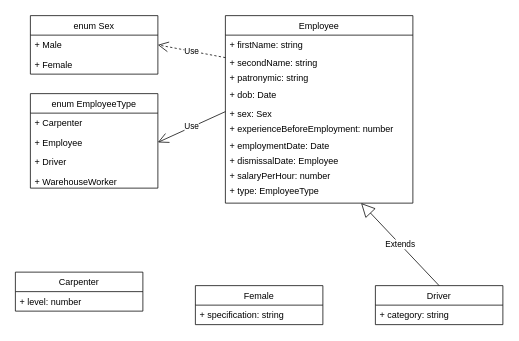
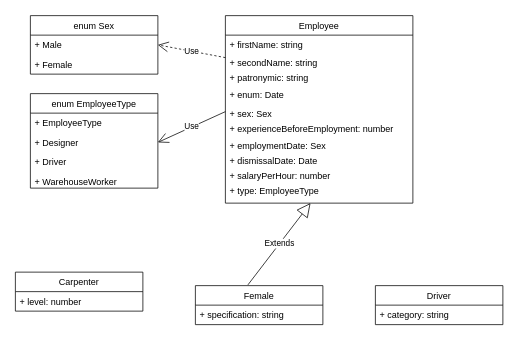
  <mxCell id="0" />
  <mxCell id="1" parent="0" />
  <mxCell id="2" value="Employee" style="swimlane;fontStyle=0;childLayout=stackLayout;horizontal=1;startSize=26;fillColor=none;horizontalStack=0;resizeParent=1;resizeParentMax=0;resizeLast=0;collapsible=1;marginBottom=0;" parent="1" vertex="1"><mxGeometry x="300" y="20" width="250" height="250" as="geometry" /></mxCell>
  <mxCell id="3" value="+ firstName: string" style="text;strokeColor=none;fillColor=none;align=left;verticalAlign=top;spacingLeft=4;spacingRight=4;overflow=hidden;rotatable=0;points=[[0,0.5],[1,0.5]];portConstraint=eastwest;" parent="2" vertex="1"><mxGeometry y="26" width="250" height="24" as="geometry" /></mxCell>
  <mxCell id="4" value="+ secondName: string" style="text;strokeColor=none;fillColor=none;align=left;verticalAlign=top;spacingLeft=4;spacingRight=4;overflow=hidden;rotatable=0;points=[[0,0.5],[1,0.5]];portConstraint=eastwest;" parent="2" vertex="1"><mxGeometry y="50" width="250" height="20" as="geometry" /></mxCell>
  <mxCell id="5" value="+ patronymic: string" style="text;strokeColor=none;fillColor=none;align=left;verticalAlign=top;spacingLeft=4;spacingRight=4;overflow=hidden;rotatable=0;points=[[0,0.5],[1,0.5]];portConstraint=eastwest;" parent="2" vertex="1"><mxGeometry y="70" width="250" height="22" as="geometry" /></mxCell>
- <mxCell id="6" value="+ dob: Date" style="text;strokeColor=none;fillColor=none;align=left;verticalAlign=top;spacingLeft=4;spacingRight=4;overflow=hidden;rotatable=0;points=[[0,0.5],[1,0.5]];portConstraint=eastwest;" parent="2" vertex="1"><mxGeometry y="92" width="250" height="26" as="geometry" /></mxCell>
+ <mxCell id="6" value="+ enum: Date" style="text;strokeColor=none;fillColor=none;align=left;verticalAlign=top;spacingLeft=4;spacingRight=4;overflow=hidden;rotatable=0;points=[[0,0.5],[1,0.5]];portConstraint=eastwest;" parent="2" vertex="1"><mxGeometry y="92" width="250" height="26" as="geometry" /></mxCell>
  <mxCell id="7" value="+ sex: Sex" style="text;strokeColor=none;fillColor=none;align=left;verticalAlign=top;spacingLeft=4;spacingRight=4;overflow=hidden;rotatable=0;points=[[0,0.5],[1,0.5]];portConstraint=eastwest;" parent="2" vertex="1"><mxGeometry y="118" width="250" height="20" as="geometry" /></mxCell>
  <mxCell id="8" value="+ experienceBeforeEmployment: number" style="text;strokeColor=none;fillColor=none;align=left;verticalAlign=top;spacingLeft=4;spacingRight=4;overflow=hidden;rotatable=0;points=[[0,0.5],[1,0.5]];portConstraint=eastwest;" parent="2" vertex="1"><mxGeometry y="138" width="250" height="22" as="geometry" /></mxCell>
- <mxCell id="9" value="+ employmentDate: Date" style="text;strokeColor=none;fillColor=none;align=left;verticalAlign=top;spacingLeft=4;spacingRight=4;overflow=hidden;rotatable=0;points=[[0,0.5],[1,0.5]];portConstraint=eastwest;" parent="2" vertex="1"><mxGeometry y="160" width="250" height="20" as="geometry" /></mxCell>
- <mxCell id="10" value="+ dismissalDate: Employee" style="text;strokeColor=none;fillColor=none;align=left;verticalAlign=top;spacingLeft=4;spacingRight=4;overflow=hidden;rotatable=0;points=[[0,0.5],[1,0.5]];portConstraint=eastwest;" vertex="1" parent="2"><mxGeometry y="180" width="250" height="20" as="geometry" /></mxCell>
+ <mxCell id="9" value="+ employmentDate: Sex" style="text;strokeColor=none;fillColor=none;align=left;verticalAlign=top;spacingLeft=4;spacingRight=4;overflow=hidden;rotatable=0;points=[[0,0.5],[1,0.5]];portConstraint=eastwest;" parent="2" vertex="1"><mxGeometry y="160" width="250" height="20" as="geometry" /></mxCell>
+ <mxCell id="10" value="+ dismissalDate: Date" style="text;strokeColor=none;fillColor=none;align=left;verticalAlign=top;spacingLeft=4;spacingRight=4;overflow=hidden;rotatable=0;points=[[0,0.5],[1,0.5]];portConstraint=eastwest;" vertex="1" parent="2"><mxGeometry y="180" width="250" height="20" as="geometry" /></mxCell>
  <mxCell id="11" value="+ salaryPerHour: number" style="text;strokeColor=none;fillColor=none;align=left;verticalAlign=top;spacingLeft=4;spacingRight=4;overflow=hidden;rotatable=0;points=[[0,0.5],[1,0.5]];portConstraint=eastwest;" parent="2" vertex="1"><mxGeometry y="200" width="250" height="20" as="geometry" /></mxCell>
  <mxCell id="12" value="+ type: EmployeeType" style="text;strokeColor=none;fillColor=none;align=left;verticalAlign=top;spacingLeft=4;spacingRight=4;overflow=hidden;rotatable=0;points=[[0,0.5],[1,0.5]];portConstraint=eastwest;" parent="2" vertex="1"><mxGeometry y="220" width="250" height="30" as="geometry" /></mxCell>
  <mxCell id="13" value="enum Sex" style="swimlane;fontStyle=0;childLayout=stackLayout;horizontal=1;startSize=26;fillColor=none;horizontalStack=0;resizeParent=1;resizeParentMax=0;resizeLast=0;collapsible=1;marginBottom=0;" parent="1" vertex="1"><mxGeometry x="40" y="20" width="170" height="78" as="geometry" /></mxCell>
  <mxCell id="14" value="+ Male" style="text;strokeColor=none;fillColor=none;align=left;verticalAlign=top;spacingLeft=4;spacingRight=4;overflow=hidden;rotatable=0;points=[[0,0.5],[1,0.5]];portConstraint=eastwest;" parent="13" vertex="1"><mxGeometry y="26" width="170" height="26" as="geometry" /></mxCell>
  <mxCell id="15" value="+ Female" style="text;strokeColor=none;fillColor=none;align=left;verticalAlign=top;spacingLeft=4;spacingRight=4;overflow=hidden;rotatable=0;points=[[0,0.5],[1,0.5]];portConstraint=eastwest;" parent="13" vertex="1"><mxGeometry y="52" width="170" height="26" as="geometry" /></mxCell>
  <mxCell id="16" value="Use" style="endArrow=open;endSize=12;dashed=1;html=1;entryX=1;entryY=0.5;entryDx=0;entryDy=0;exitX=0;exitY=0.5;exitDx=0;exitDy=0;" parent="1" target="14" edge="1"><mxGeometry width="160" relative="1" as="geometry"><mxPoint x="300" y="76" as="sourcePoint" /><mxPoint x="390" y="50" as="targetPoint" /></mxGeometry></mxCell>
  <mxCell id="17" value="enum EmployeeType" style="swimlane;fontStyle=0;childLayout=stackLayout;horizontal=1;startSize=26;fillColor=none;horizontalStack=0;resizeParent=1;resizeParentMax=0;resizeLast=0;collapsible=1;marginBottom=0;" parent="1" vertex="1"><mxGeometry x="40" y="124" width="170" height="126" as="geometry" /></mxCell>
- <mxCell id="18" value="+ Carpenter" style="text;strokeColor=none;fillColor=none;align=left;verticalAlign=top;spacingLeft=4;spacingRight=4;overflow=hidden;rotatable=0;points=[[0,0.5],[1,0.5]];portConstraint=eastwest;" parent="17" vertex="1"><mxGeometry y="26" width="170" height="26" as="geometry" /></mxCell>
- <mxCell id="19" value="+ Employee" style="text;strokeColor=none;fillColor=none;align=left;verticalAlign=top;spacingLeft=4;spacingRight=4;overflow=hidden;rotatable=0;points=[[0,0.5],[1,0.5]];portConstraint=eastwest;" parent="17" vertex="1"><mxGeometry y="52" width="170" height="26" as="geometry" /></mxCell>
+ <mxCell id="18" value="+ EmployeeType" style="text;strokeColor=none;fillColor=none;align=left;verticalAlign=top;spacingLeft=4;spacingRight=4;overflow=hidden;rotatable=0;points=[[0,0.5],[1,0.5]];portConstraint=eastwest;" parent="17" vertex="1"><mxGeometry y="26" width="170" height="26" as="geometry" /></mxCell>
+ <mxCell id="19" value="+ Designer" style="text;strokeColor=none;fillColor=none;align=left;verticalAlign=top;spacingLeft=4;spacingRight=4;overflow=hidden;rotatable=0;points=[[0,0.5],[1,0.5]];portConstraint=eastwest;" parent="17" vertex="1"><mxGeometry y="52" width="170" height="26" as="geometry" /></mxCell>
  <mxCell id="20" value="+ Driver" style="text;strokeColor=none;fillColor=none;align=left;verticalAlign=top;spacingLeft=4;spacingRight=4;overflow=hidden;rotatable=0;points=[[0,0.5],[1,0.5]];portConstraint=eastwest;" parent="17" vertex="1"><mxGeometry y="78" width="170" height="26" as="geometry" /></mxCell>
  <mxCell id="21" value="+ WarehouseWorker" style="text;strokeColor=none;fillColor=none;align=left;verticalAlign=top;spacingLeft=4;spacingRight=4;overflow=hidden;rotatable=0;points=[[0,0.5],[1,0.5]];portConstraint=eastwest;" parent="17" vertex="1"><mxGeometry y="104" width="170" height="22" as="geometry" /></mxCell>
  <mxCell id="22" value="Use" style="endArrow=open;endSize=12;dashed=0;html=1;exitX=0;exitY=0.5;exitDx=0;exitDy=0;entryX=1;entryY=0.5;entryDx=0;entryDy=0;" parent="1" source="7" target="19" edge="1"><mxGeometry width="160" relative="1" as="geometry"><mxPoint x="210" y="124.5" as="sourcePoint" /><mxPoint x="230" y="180" as="targetPoint" /></mxGeometry></mxCell>
  <mxCell id="23" value="Driver" style="swimlane;fontStyle=0;childLayout=stackLayout;horizontal=1;startSize=26;fillColor=none;horizontalStack=0;resizeParent=1;resizeParentMax=0;resizeLast=0;collapsible=1;marginBottom=0;" parent="1" vertex="1"><mxGeometry x="500" y="380" width="170" height="52" as="geometry" /></mxCell>
  <mxCell id="24" value="+ category: string" style="text;strokeColor=none;fillColor=none;align=left;verticalAlign=top;spacingLeft=4;spacingRight=4;overflow=hidden;rotatable=0;points=[[0,0.5],[1,0.5]];portConstraint=eastwest;" parent="23" vertex="1"><mxGeometry y="26" width="170" height="26" as="geometry" /></mxCell>
- <mxCell id="25" value="Extends" style="endArrow=block;endSize=16;endFill=0;html=1;entryX=0.724;entryY=1;entryDx=0;entryDy=0;entryPerimeter=0;exitX=0.5;exitY=0;exitDx=0;exitDy=0;" parent="1" source="23" target="12" edge="1"><mxGeometry width="160" relative="1" as="geometry"><mxPoint x="375" y="253" as="sourcePoint" /><mxPoint x="487.97" y="250" as="targetPoint" /></mxGeometry></mxCell>
  <mxCell id="26" value="Female" style="swimlane;fontStyle=0;childLayout=stackLayout;horizontal=1;startSize=26;fillColor=none;horizontalStack=0;resizeParent=1;resizeParentMax=0;resizeLast=0;collapsible=1;marginBottom=0;" parent="1" vertex="1"><mxGeometry x="260" y="380" width="170" height="52" as="geometry" /></mxCell>
  <mxCell id="27" value="+ specification: string" style="text;strokeColor=none;fillColor=none;align=left;verticalAlign=top;spacingLeft=4;spacingRight=4;overflow=hidden;rotatable=0;points=[[0,0.5],[1,0.5]];portConstraint=eastwest;" parent="26" vertex="1"><mxGeometry y="26" width="170" height="26" as="geometry" /></mxCell>
+ <mxCell id="28" value="Extends" style="endArrow=block;endSize=16;endFill=0;html=1;exitX=0.412;exitY=-0.019;exitDx=0;exitDy=0;exitPerimeter=0;" parent="1" source="26" target="12" edge="1"><mxGeometry width="160" relative="1" as="geometry"><mxPoint x="305" y="243" as="sourcePoint" /><mxPoint x="417.93" y="250.99" as="targetPoint" /></mxGeometry></mxCell>
  <mxCell id="29" value="Carpenter" style="swimlane;fontStyle=0;childLayout=stackLayout;horizontal=1;startSize=26;fillColor=none;horizontalStack=0;resizeParent=1;resizeParentMax=0;resizeLast=0;collapsible=1;marginBottom=0;" parent="1" vertex="1"><mxGeometry x="20" y="362" width="170" height="52" as="geometry" /></mxCell>
  <mxCell id="30" value="+ level: number" style="text;strokeColor=none;fillColor=none;align=left;verticalAlign=top;spacingLeft=4;spacingRight=4;overflow=hidden;rotatable=0;points=[[0,0.5],[1,0.5]];portConstraint=eastwest;" parent="29" vertex="1"><mxGeometry y="26" width="170" height="26" as="geometry" /></mxCell>
